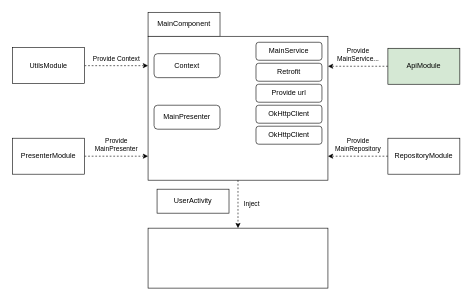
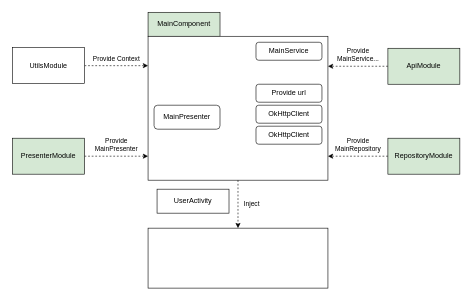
  <mxCell id="0" />
  <mxCell id="1" parent="0" />
  <mxCell id="2" value="" style="group" parent="1" vertex="1" connectable="0"><mxGeometry x="20" y="79" width="226" height="60" as="geometry" /></mxCell>
  <mxCell id="3" value="Provide Context" style="edgeStyle=orthogonalEdgeStyle;rounded=0;orthogonalLoop=1;jettySize=auto;html=1;dashed=1;verticalAlign=bottom;spacing=5;" parent="2" source="4" edge="1"><mxGeometry relative="1" as="geometry"><mxPoint x="226" y="30" as="targetPoint" /></mxGeometry></mxCell>
  <mxCell id="4" value="UtilsModule" style="rounded=0;whiteSpace=wrap;html=1;" parent="2" vertex="1"><mxGeometry width="120" height="60" as="geometry" /></mxCell>
  <mxCell id="5" value="" style="group" parent="1" vertex="1" connectable="0"><mxGeometry x="20" y="230" width="226" height="60" as="geometry" /></mxCell>
  <mxCell id="6" value="&lt;div&gt;Provide &lt;br&gt;&lt;/div&gt;&lt;div&gt;MainPresenter&lt;/div&gt;" style="edgeStyle=orthogonalEdgeStyle;rounded=0;orthogonalLoop=1;jettySize=auto;html=1;dashed=1;verticalAlign=bottom;spacing=5;" parent="5" source="7" edge="1"><mxGeometry relative="1" as="geometry"><mxPoint x="226" y="30" as="targetPoint" /></mxGeometry></mxCell>
- <mxCell id="7" value="PresenterModule" style="rounded=0;whiteSpace=wrap;html=1;" parent="5" vertex="1"><mxGeometry width="120" height="60" as="geometry" /></mxCell>
+ <mxCell id="7" value="PresenterModule" style="rounded=0;whiteSpace=wrap;html=1;fillColor=#d5e8d4;" parent="5" vertex="1"><mxGeometry width="120" height="60" as="geometry" /></mxCell>
  <mxCell id="8" value="" style="group;container=1;" parent="1" vertex="1" connectable="0"><mxGeometry x="546" y="200" width="220" height="60" as="geometry" /></mxCell>
  <mxCell id="9" value="" style="group" parent="8" vertex="1" connectable="0"><mxGeometry y="30" width="220" height="60" as="geometry" /></mxCell>
  <mxCell id="10" value="&lt;div&gt;Provide &lt;br&gt;&lt;/div&gt;&lt;div&gt;MainRepository&lt;/div&gt;" style="edgeStyle=orthogonalEdgeStyle;rounded=0;orthogonalLoop=1;jettySize=auto;html=1;dashed=1;verticalAlign=bottom;spacing=5;exitX=0;exitY=0.5;exitDx=0;exitDy=0;" parent="9" edge="1"><mxGeometry relative="1" as="geometry"><mxPoint y="30" as="targetPoint" /><mxPoint x="100" y="30" as="sourcePoint" /><Array as="points"><mxPoint y="30" /></Array></mxGeometry></mxCell>
- <mxCell id="11" value="RepositoryModule" style="rounded=0;whiteSpace=wrap;html=1;" parent="9" vertex="1"><mxGeometry x="100" width="120" height="60" as="geometry" /></mxCell>
+ <mxCell id="11" value="RepositoryModule" style="rounded=0;whiteSpace=wrap;html=1;fillColor=#d5e8d4;" parent="9" vertex="1"><mxGeometry x="100" width="120" height="60" as="geometry" /></mxCell>
  <mxCell id="12" value="" style="group" parent="1" vertex="1" connectable="0"><mxGeometry x="546" y="80" width="220" height="60" as="geometry" /></mxCell>
  <mxCell id="13" value="&lt;div&gt;Provide &lt;br&gt;&lt;/div&gt;&lt;div&gt;MainService...&lt;br&gt;&lt;/div&gt;" style="edgeStyle=orthogonalEdgeStyle;rounded=0;orthogonalLoop=1;jettySize=auto;html=1;dashed=1;verticalAlign=bottom;spacing=5;exitX=0;exitY=0.5;exitDx=0;exitDy=0;" parent="12" edge="1"><mxGeometry relative="1" as="geometry"><mxPoint y="30" as="targetPoint" /><mxPoint x="100" y="30" as="sourcePoint" /><Array as="points"><mxPoint y="30" /></Array></mxGeometry></mxCell>
  <mxCell id="14" value="ApiModule" style="rounded=0;whiteSpace=wrap;html=1;fillColor=#d5e8d4;" parent="12" vertex="1"><mxGeometry x="100" width="120" height="60" as="geometry" /></mxCell>
  <mxCell id="15" value="" style="group" parent="1" vertex="1" connectable="0"><mxGeometry x="246" y="20" width="300" height="460" as="geometry" /></mxCell>
  <mxCell id="16" value="" style="rounded=0;whiteSpace=wrap;html=1;verticalAlign=bottom;spacing=10;" parent="15" vertex="1"><mxGeometry y="360" width="300" height="100" as="geometry" /></mxCell>
  <mxCell id="17" value="" style="group" parent="15" vertex="1" connectable="0"><mxGeometry width="300" height="280" as="geometry" /></mxCell>
- <mxCell id="18" value="MainComponent" style="rounded=0;whiteSpace=wrap;html=1;fontSize=12;glass=0;strokeWidth=1;shadow=0;" parent="17" vertex="1"><mxGeometry width="120" height="40" as="geometry" /></mxCell>
+ <mxCell id="18" value="MainComponent" style="rounded=0;whiteSpace=wrap;html=1;fontSize=12;glass=0;strokeWidth=1;shadow=0;fillColor=#d5e8d4;" parent="17" vertex="1"><mxGeometry width="120" height="40" as="geometry" /></mxCell>
  <mxCell id="19" value="" style="rounded=0;whiteSpace=wrap;html=1;" parent="17" vertex="1"><mxGeometry y="40" width="300" height="240" as="geometry" /></mxCell>
- <mxCell id="20" value="&lt;div&gt;Context&lt;/div&gt;" style="rounded=1;whiteSpace=wrap;html=1;" parent="17" vertex="1"><mxGeometry x="10" y="69" width="110" height="40" as="geometry" /></mxCell>
  <mxCell id="21" value="MainPresenter" style="rounded=1;whiteSpace=wrap;html=1;" parent="17" vertex="1"><mxGeometry x="10" y="155" width="110" height="40" as="geometry" /></mxCell>
  <mxCell id="22" value="MainService" style="rounded=1;whiteSpace=wrap;html=1;" parent="17" vertex="1"><mxGeometry x="180" y="50" width="110" height="30" as="geometry" /></mxCell>
- <mxCell id="23" value="Retrofit" style="rounded=1;whiteSpace=wrap;html=1;" parent="17" vertex="1"><mxGeometry x="180" y="85" width="110" height="30" as="geometry" /></mxCell>
  <mxCell id="24" value="Provide url" style="rounded=1;whiteSpace=wrap;html=1;" parent="17" vertex="1"><mxGeometry x="180" y="120" width="110" height="30" as="geometry" /></mxCell>
  <mxCell id="25" value="OkHttpClient" style="rounded=1;whiteSpace=wrap;html=1;" parent="17" vertex="1"><mxGeometry x="180" y="155" width="110" height="30" as="geometry" /></mxCell>
  <mxCell id="26" value="OkHttpClient" style="rounded=1;whiteSpace=wrap;html=1;" parent="17" vertex="1"><mxGeometry x="180" y="190" width="110" height="30" as="geometry" /></mxCell>
  <mxCell id="27" value="&lt;div&gt;Inject&lt;/div&gt;" style="edgeStyle=orthogonalEdgeStyle;rounded=0;orthogonalLoop=1;jettySize=auto;html=1;dashed=1;align=left;spacing=10;" parent="15" source="19" target="16" edge="1"><mxGeometry relative="1" as="geometry" /></mxCell>
  <mxCell id="28" value="UserActivity" style="rounded=0;whiteSpace=wrap;html=1;fontSize=12;glass=0;strokeWidth=1;shadow=0;" parent="15" vertex="1"><mxGeometry x="15" y="295" width="120" height="40" as="geometry" /></mxCell>
